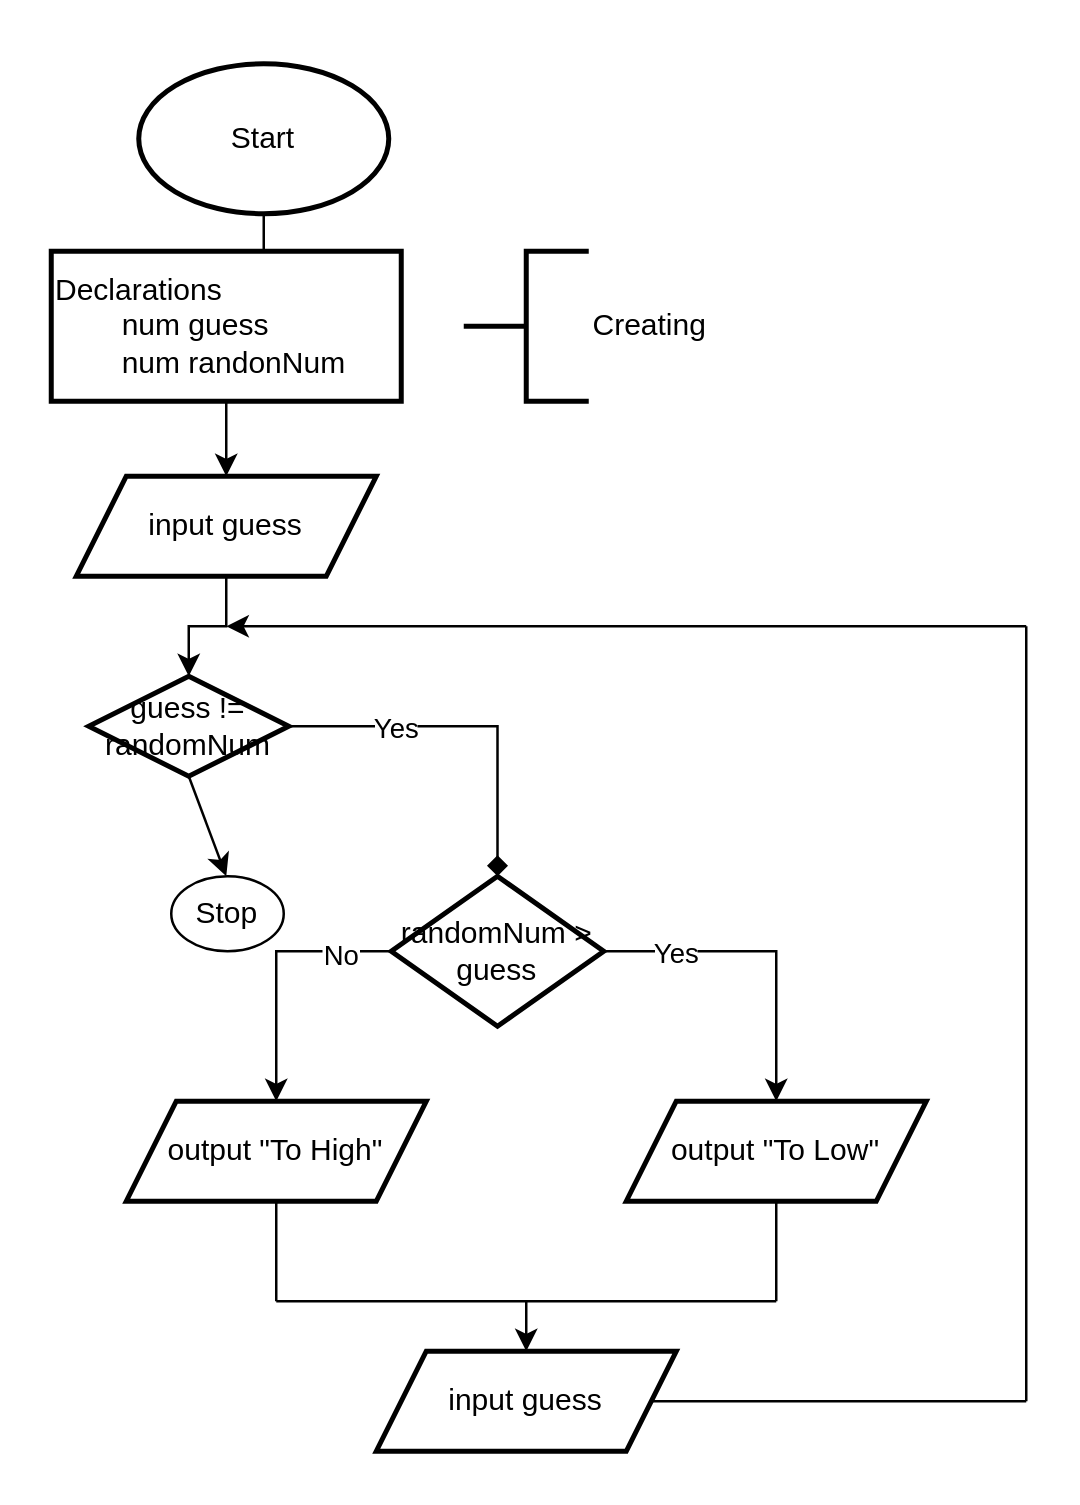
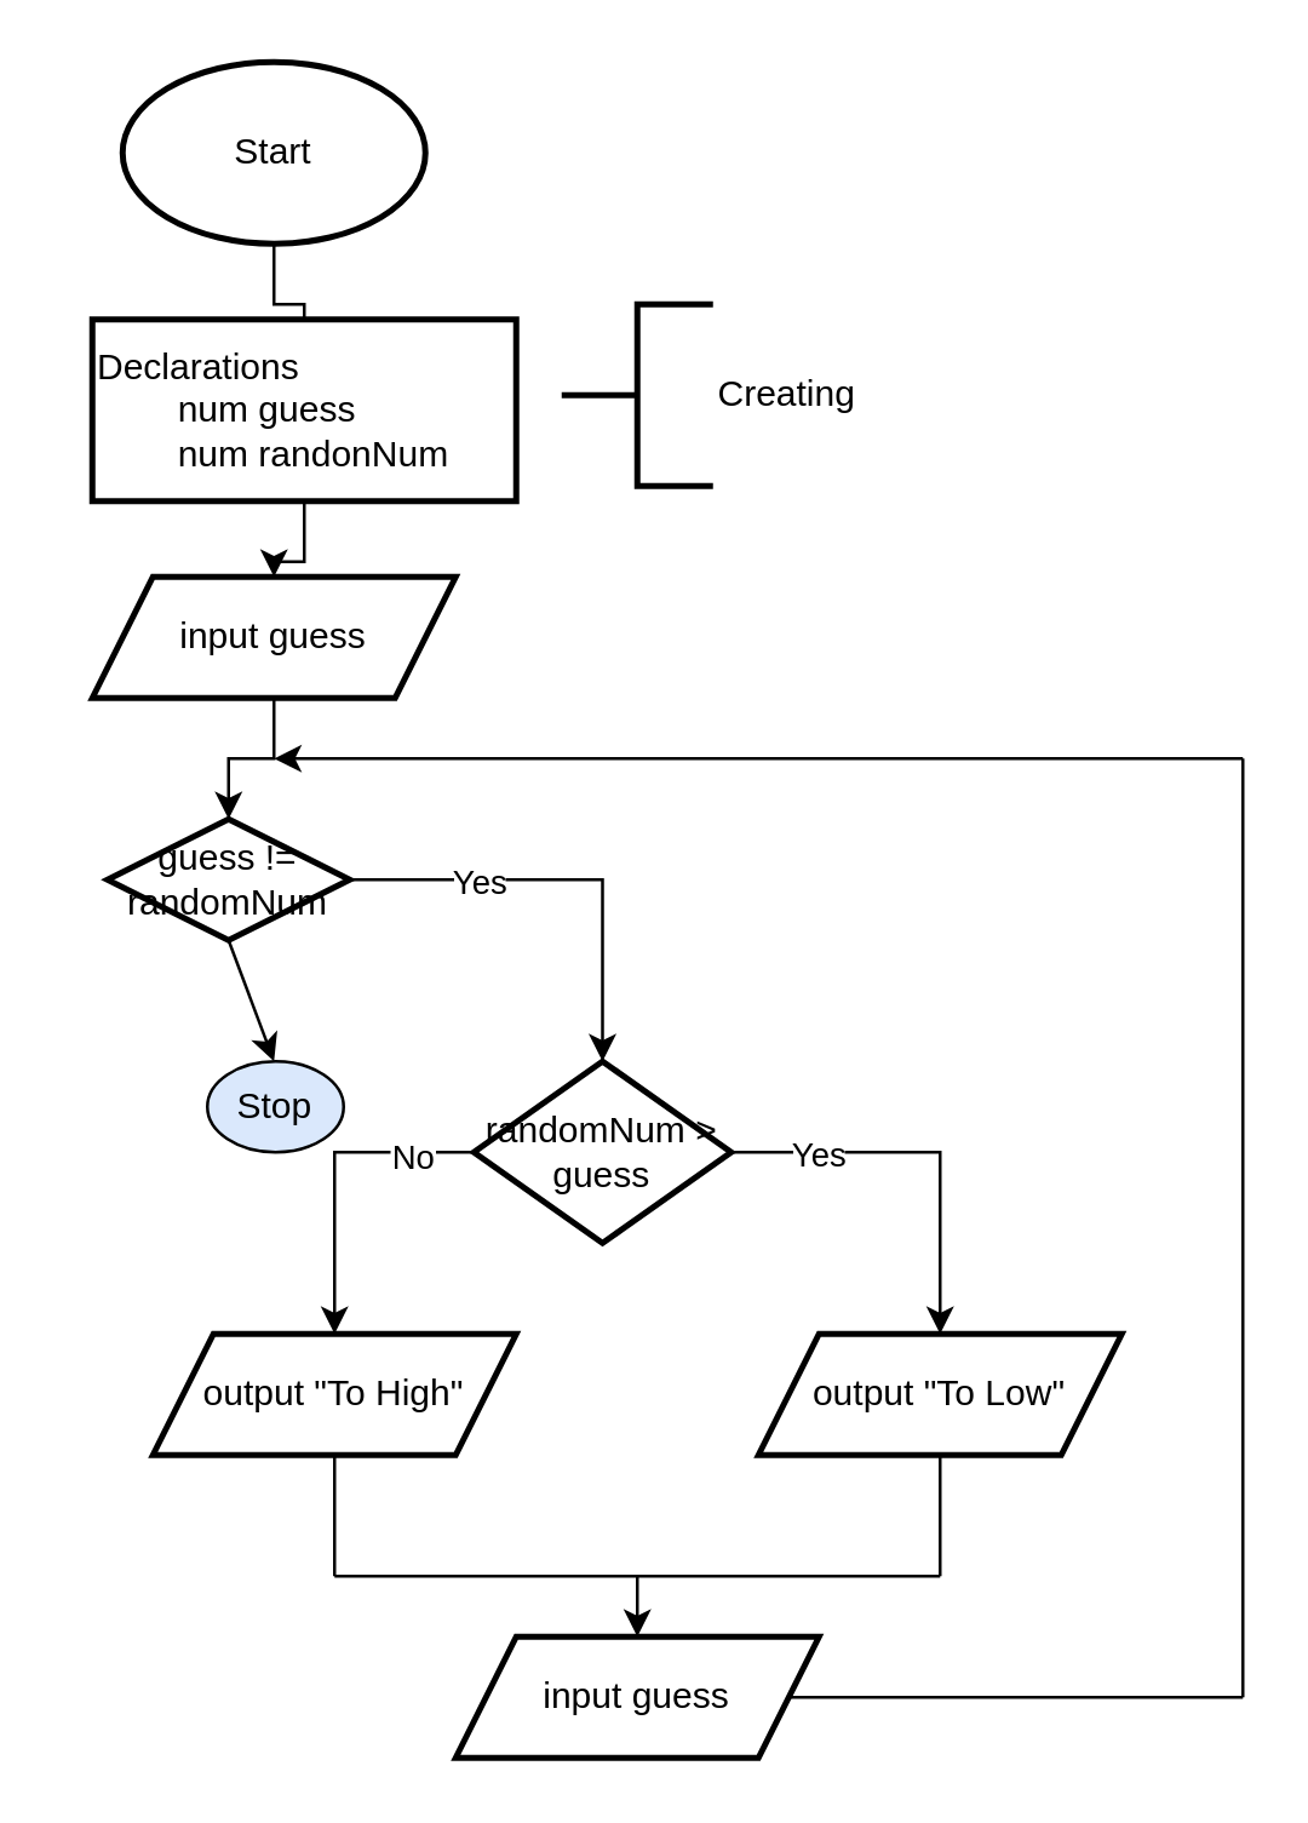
  <mxCell id="0" />
  <mxCell id="1" parent="0" />
  <mxCell id="2" value="" style="edgeStyle=orthogonalEdgeStyle;rounded=0;orthogonalLoop=1;jettySize=auto;html=1;endArrow=none;" edge="1" parent="1" source="3" target="5"><mxGeometry relative="1" as="geometry" /></mxCell>
- <mxCell id="3" value="Start" style="strokeWidth=2;html=1;shape=mxgraph.flowchart.start_1;whiteSpace=wrap;" vertex="1" parent="1"><mxGeometry x="55" y="25" width="100" height="60" as="geometry" /></mxCell>
+ <mxCell id="3" value="Start" style="strokeWidth=2;html=1;shape=mxgraph.flowchart.start_1;whiteSpace=wrap;" vertex="1" parent="1"><mxGeometry x="40" y="20" width="100" height="60" as="geometry" /></mxCell>
  <mxCell id="4" value="" style="edgeStyle=orthogonalEdgeStyle;rounded=0;orthogonalLoop=1;jettySize=auto;html=1;" edge="1" parent="1" source="5" target="7"><mxGeometry relative="1" as="geometry" /></mxCell>
- <mxCell id="5" value="Declarations&lt;br&gt;&lt;span style=&quot;white-space: pre;&quot;&gt;&#09;&lt;/span&gt;num guess&lt;br&gt;&lt;span style=&quot;white-space: pre;&quot;&gt;&#09;&lt;/span&gt;num randonNum" style="whiteSpace=wrap;html=1;strokeWidth=2;align=left;" vertex="1" parent="1"><mxGeometry x="20" y="100" width="140" height="60" as="geometry" /></mxCell>
+ <mxCell id="5" value="Declarations&lt;br&gt;&lt;span style=&quot;white-space: pre;&quot;&gt;&#09;&lt;/span&gt;num guess&lt;br&gt;&lt;span style=&quot;white-space: pre;&quot;&gt;&#09;&lt;/span&gt;num randonNum" style="whiteSpace=wrap;html=1;strokeWidth=2;align=left;" vertex="1" parent="1"><mxGeometry x="30" y="105" width="140" height="60" as="geometry" /></mxCell>
  <mxCell id="6" value="" style="edgeStyle=orthogonalEdgeStyle;rounded=0;orthogonalLoop=1;jettySize=auto;html=1;" edge="1" parent="1" source="7" target="10"><mxGeometry relative="1" as="geometry" /></mxCell>
  <mxCell id="7" value="input guess" style="shape=parallelogram;perimeter=parallelogramPerimeter;whiteSpace=wrap;html=1;fixedSize=1;align=center;strokeWidth=2;" vertex="1" parent="1"><mxGeometry x="30" y="190" width="120" height="40" as="geometry" /></mxCell>
- <mxCell id="8" value="" style="edgeStyle=orthogonalEdgeStyle;rounded=0;orthogonalLoop=1;jettySize=auto;html=1;endArrow=diamond;" edge="1" parent="1" source="10" target="15"><mxGeometry relative="1" as="geometry" /></mxCell>
+ <mxCell id="8" value="" style="edgeStyle=orthogonalEdgeStyle;rounded=0;orthogonalLoop=1;jettySize=auto;html=1;" edge="1" parent="1" source="10" target="15"><mxGeometry relative="1" as="geometry" /></mxCell>
  <mxCell id="9" value="Yes" style="edgeLabel;html=1;align=center;verticalAlign=middle;resizable=0;points=[];" vertex="1" connectable="0" parent="8"><mxGeometry x="-0.414" relative="1" as="geometry"><mxPoint as="offset" /></mxGeometry></mxCell>
  <mxCell id="10" value="guess != randomNum" style="rhombus;whiteSpace=wrap;html=1;strokeWidth=2;" vertex="1" parent="1"><mxGeometry x="35" y="270" width="80" height="40" as="geometry" /></mxCell>
  <mxCell id="11" value="" style="edgeStyle=orthogonalEdgeStyle;rounded=0;orthogonalLoop=1;jettySize=auto;html=1;exitX=0;exitY=0.5;exitDx=0;exitDy=0;" edge="1" parent="1" source="15" target="16"><mxGeometry relative="1" as="geometry" /></mxCell>
  <mxCell id="12" value="No" style="edgeLabel;html=1;align=center;verticalAlign=middle;resizable=0;points=[];" vertex="1" connectable="0" parent="11"><mxGeometry x="-0.603" y="1" relative="1" as="geometry"><mxPoint as="offset" /></mxGeometry></mxCell>
  <mxCell id="13" style="edgeStyle=orthogonalEdgeStyle;rounded=0;orthogonalLoop=1;jettySize=auto;html=1;exitX=1;exitY=0.5;exitDx=0;exitDy=0;entryX=0.5;entryY=0;entryDx=0;entryDy=0;" edge="1" parent="1" source="15" target="17"><mxGeometry relative="1" as="geometry" /></mxCell>
  <mxCell id="14" value="Yes" style="edgeLabel;html=1;align=center;verticalAlign=middle;resizable=0;points=[];" vertex="1" connectable="0" parent="13"><mxGeometry x="-0.567" relative="1" as="geometry"><mxPoint as="offset" /></mxGeometry></mxCell>
  <mxCell id="15" value="randomNum &amp;gt; guess" style="rhombus;whiteSpace=wrap;html=1;strokeWidth=2;" vertex="1" parent="1"><mxGeometry x="156" y="350" width="85" height="60" as="geometry" /></mxCell>
  <mxCell id="16" value="output &quot;To High&quot;" style="shape=parallelogram;perimeter=parallelogramPerimeter;whiteSpace=wrap;html=1;fixedSize=1;strokeWidth=2;" vertex="1" parent="1"><mxGeometry x="50" y="440" width="120" height="40" as="geometry" /></mxCell>
  <mxCell id="17" value="output &quot;To Low&quot;" style="shape=parallelogram;perimeter=parallelogramPerimeter;whiteSpace=wrap;html=1;fixedSize=1;strokeWidth=2;" vertex="1" parent="1"><mxGeometry x="250" y="440" width="120" height="40" as="geometry" /></mxCell>
  <mxCell id="18" value="" style="endArrow=none;html=1;rounded=0;entryX=0.5;entryY=1;entryDx=0;entryDy=0;" edge="1" parent="1" target="16"><mxGeometry width="50" height="50" relative="1" as="geometry"><mxPoint x="110" y="520" as="sourcePoint" /><mxPoint x="100" y="500" as="targetPoint" /></mxGeometry></mxCell>
  <mxCell id="19" value="" style="endArrow=none;html=1;rounded=0;entryX=0.5;entryY=1;entryDx=0;entryDy=0;" edge="1" parent="1" target="17"><mxGeometry width="50" height="50" relative="1" as="geometry"><mxPoint x="310" y="520" as="sourcePoint" /><mxPoint x="300" y="490" as="targetPoint" /></mxGeometry></mxCell>
  <mxCell id="20" value="" style="endArrow=none;html=1;rounded=0;" edge="1" parent="1"><mxGeometry width="50" height="50" relative="1" as="geometry"><mxPoint x="110" y="520" as="sourcePoint" /><mxPoint x="310" y="520" as="targetPoint" /></mxGeometry></mxCell>
  <mxCell id="21" value="" style="endArrow=classic;html=1;rounded=0;entryX=0.5;entryY=0;entryDx=0;entryDy=0;" edge="1" parent="1" target="22"><mxGeometry width="50" height="50" relative="1" as="geometry"><mxPoint x="210" y="520" as="sourcePoint" /><mxPoint x="210" y="540" as="targetPoint" /></mxGeometry></mxCell>
  <mxCell id="22" value="input guess" style="shape=parallelogram;perimeter=parallelogramPerimeter;whiteSpace=wrap;html=1;fixedSize=1;align=center;strokeWidth=2;" vertex="1" parent="1"><mxGeometry x="150" y="540" width="120" height="40" as="geometry" /></mxCell>
  <mxCell id="23" value="" style="endArrow=none;html=1;rounded=0;exitX=1;exitY=0.5;exitDx=0;exitDy=0;" edge="1" parent="1" source="22"><mxGeometry width="50" height="50" relative="1" as="geometry"><mxPoint x="280" y="600" as="sourcePoint" /><mxPoint x="410" y="560" as="targetPoint" /></mxGeometry></mxCell>
  <mxCell id="24" value="" style="endArrow=none;html=1;rounded=0;" edge="1" parent="1"><mxGeometry width="50" height="50" relative="1" as="geometry"><mxPoint x="410" y="560" as="sourcePoint" /><mxPoint x="410" y="250" as="targetPoint" /></mxGeometry></mxCell>
  <mxCell id="25" value="" style="endArrow=classic;html=1;rounded=0;" edge="1" parent="1"><mxGeometry width="50" height="50" relative="1" as="geometry"><mxPoint x="410" y="250" as="sourcePoint" /><mxPoint x="90" y="250" as="targetPoint" /></mxGeometry></mxCell>
  <mxCell id="26" value="" style="endArrow=classic;html=1;rounded=0;exitX=0.5;exitY=1;exitDx=0;exitDy=0;" edge="1" parent="1" source="10"><mxGeometry width="50" height="50" relative="1" as="geometry"><mxPoint x="10" y="370" as="sourcePoint" /><mxPoint x="90" y="350" as="targetPoint" /></mxGeometry></mxCell>
- <mxCell id="27" value="Stop" style="ellipse;whiteSpace=wrap;html=1;" vertex="1" parent="1"><mxGeometry x="68" y="350" width="45" height="30" as="geometry" /></mxCell>
+ <mxCell id="27" value="Stop" style="ellipse;whiteSpace=wrap;html=1;fillColor=#dae8fc;" vertex="1" parent="1"><mxGeometry x="68" y="350" width="45" height="30" as="geometry" /></mxCell>
  <mxCell id="28" value="Creating" style="strokeWidth=2;html=1;shape=mxgraph.flowchart.annotation_2;align=left;labelPosition=right;pointerEvents=1;" vertex="1" parent="1"><mxGeometry x="185" y="100" width="50" height="60" as="geometry" /></mxCell>
